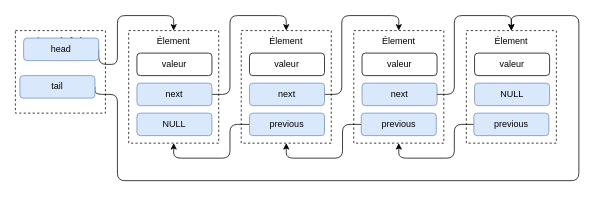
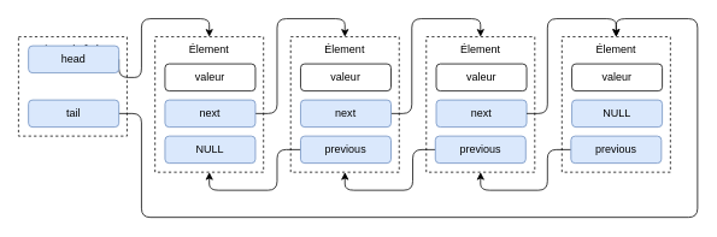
  <mxCell id="0" />
  <mxCell id="1" parent="0" />
  <mxCell id="2" value="Liste Chaînée" style="rounded=0;whiteSpace=wrap;html=1;verticalAlign=top;dashed=1;" vertex="1" parent="1"><mxGeometry x="20" y="40" width="120" height="110" as="geometry" /></mxCell>
  <mxCell id="3" style="edgeStyle=orthogonalEdgeStyle;rounded=1;orthogonalLoop=1;jettySize=auto;html=1;exitX=1;exitY=0.5;exitDx=0;exitDy=0;entryX=0.5;entryY=0;entryDx=0;entryDy=0;curved=0;" edge="1" parent="1" source="4" target="7"><mxGeometry relative="1" as="geometry"><Array as="points"><mxPoint x="156" y="85" /><mxPoint x="156" y="20" /><mxPoint x="231" y="20" /></Array></mxGeometry></mxCell>
  <mxCell id="4" value="head" style="rounded=1;whiteSpace=wrap;html=1;fillColor=#dae8fc;strokeColor=#6c8ebf;" vertex="1" parent="1"><mxGeometry x="31" y="50" width="100" height="30" as="geometry" /></mxCell>
  <mxCell id="5" style="edgeStyle=orthogonalEdgeStyle;rounded=1;orthogonalLoop=1;jettySize=auto;html=1;exitX=1;exitY=0.5;exitDx=0;exitDy=0;entryX=0.5;entryY=0;entryDx=0;entryDy=0;curved=0;" edge="1" parent="1" source="6" target="18"><mxGeometry relative="1" as="geometry"><Array as="points"><mxPoint x="156" y="125" /><mxPoint x="156" y="240" /><mxPoint x="771" y="240" /><mxPoint x="771" y="20" /><mxPoint x="681" y="20" /></Array></mxGeometry></mxCell>
- <mxCell id="6" value="tail" style="rounded=1;whiteSpace=wrap;html=1;fillColor=#dae8fc;strokeColor=#6c8ebf;" vertex="1" parent="1"><mxGeometry x="26" y="100" width="100" height="30" as="geometry" /></mxCell>
+ <mxCell id="6" value="tail" style="rounded=1;whiteSpace=wrap;html=1;fillColor=#dae8fc;strokeColor=#6c8ebf;" vertex="1" parent="1"><mxGeometry x="31" y="110" width="100" height="30" as="geometry" /></mxCell>
  <mxCell id="7" value="Élement" style="rounded=0;whiteSpace=wrap;html=1;verticalAlign=top;dashed=1;" vertex="1" parent="1"><mxGeometry x="171" y="40" width="120" height="150" as="geometry" /></mxCell>
  <mxCell id="8" value="valeur" style="rounded=1;whiteSpace=wrap;html=1;" vertex="1" parent="1"><mxGeometry x="182" y="70" width="100" height="30" as="geometry" /></mxCell>
  <mxCell id="9" style="edgeStyle=orthogonalEdgeStyle;rounded=1;orthogonalLoop=1;jettySize=auto;html=1;exitX=1;exitY=0.5;exitDx=0;exitDy=0;entryX=0.5;entryY=0;entryDx=0;entryDy=0;curved=0;" edge="1" parent="1" source="10" target="11"><mxGeometry relative="1" as="geometry"><Array as="points"><mxPoint x="306" y="125" /><mxPoint x="306" y="20" /><mxPoint x="381" y="20" /></Array></mxGeometry></mxCell>
  <mxCell id="10" value="next" style="rounded=1;whiteSpace=wrap;html=1;fillColor=#dae8fc;strokeColor=#6c8ebf;" vertex="1" parent="1"><mxGeometry x="182" y="110" width="100" height="30" as="geometry" /></mxCell>
  <mxCell id="11" value="Élement" style="rounded=0;whiteSpace=wrap;html=1;verticalAlign=top;dashed=1;" vertex="1" parent="1"><mxGeometry x="321" y="40" width="120" height="150" as="geometry" /></mxCell>
  <mxCell id="12" value="valeur" style="rounded=1;whiteSpace=wrap;html=1;" vertex="1" parent="1"><mxGeometry x="332" y="70" width="100" height="30" as="geometry" /></mxCell>
  <mxCell id="13" style="edgeStyle=orthogonalEdgeStyle;rounded=1;orthogonalLoop=1;jettySize=auto;html=1;exitX=1;exitY=0.5;exitDx=0;exitDy=0;entryX=0.5;entryY=0;entryDx=0;entryDy=0;curved=0;" edge="1" parent="1" source="14" target="15"><mxGeometry relative="1" as="geometry"><Array as="points"><mxPoint x="455" y="125" /><mxPoint x="455" y="20" /><mxPoint x="531" y="20" /></Array></mxGeometry></mxCell>
  <mxCell id="14" value="next" style="rounded=1;whiteSpace=wrap;html=1;fillColor=#dae8fc;strokeColor=#6c8ebf;" vertex="1" parent="1"><mxGeometry x="332" y="110" width="100" height="30" as="geometry" /></mxCell>
  <mxCell id="15" value="Élement" style="rounded=0;whiteSpace=wrap;html=1;verticalAlign=top;dashed=1;" vertex="1" parent="1"><mxGeometry x="471" y="40" width="120" height="150" as="geometry" /></mxCell>
  <mxCell id="16" value="valeur" style="rounded=1;whiteSpace=wrap;html=1;" vertex="1" parent="1"><mxGeometry x="482" y="70" width="100" height="30" as="geometry" /></mxCell>
  <mxCell id="17" value="next" style="rounded=1;whiteSpace=wrap;html=1;fillColor=#dae8fc;strokeColor=#6c8ebf;" vertex="1" parent="1"><mxGeometry x="482" y="110" width="100" height="30" as="geometry" /></mxCell>
  <mxCell id="18" value="Élement" style="rounded=0;whiteSpace=wrap;html=1;verticalAlign=top;dashed=1;" vertex="1" parent="1"><mxGeometry x="621" y="40" width="120" height="150" as="geometry" /></mxCell>
  <mxCell id="19" value="valeur" style="rounded=1;whiteSpace=wrap;html=1;" vertex="1" parent="1"><mxGeometry x="632" y="70" width="100" height="30" as="geometry" /></mxCell>
  <mxCell id="20" value="NULL" style="rounded=1;whiteSpace=wrap;html=1;fillColor=#dae8fc;strokeColor=#6c8ebf;" vertex="1" parent="1"><mxGeometry x="632" y="110" width="100" height="30" as="geometry" /></mxCell>
  <mxCell id="21" style="edgeStyle=orthogonalEdgeStyle;rounded=1;orthogonalLoop=1;jettySize=auto;html=1;exitX=1;exitY=0.5;exitDx=0;exitDy=0;entryX=0.5;entryY=0;entryDx=0;entryDy=0;curved=0;" edge="1" parent="1" source="17" target="18"><mxGeometry relative="1" as="geometry"><Array as="points"><mxPoint x="605" y="125" /><mxPoint x="605" y="20" /><mxPoint x="681" y="20" /></Array></mxGeometry></mxCell>
  <mxCell id="22" value="NULL" style="rounded=1;whiteSpace=wrap;html=1;fillColor=#dae8fc;strokeColor=#6c8ebf;" vertex="1" parent="1"><mxGeometry x="182" y="150" width="100" height="30" as="geometry" /></mxCell>
  <mxCell id="23" style="edgeStyle=orthogonalEdgeStyle;rounded=1;orthogonalLoop=1;jettySize=auto;html=1;exitX=0;exitY=0.5;exitDx=0;exitDy=0;entryX=0.5;entryY=1;entryDx=0;entryDy=0;curved=0;" edge="1" parent="1" source="24" target="7"><mxGeometry relative="1" as="geometry"><Array as="points"><mxPoint x="306" y="165" /><mxPoint x="306" y="210" /><mxPoint x="231" y="210" /></Array></mxGeometry></mxCell>
  <mxCell id="24" value="previous" style="rounded=1;whiteSpace=wrap;html=1;fillColor=#dae8fc;strokeColor=#6c8ebf;" vertex="1" parent="1"><mxGeometry x="332" y="150" width="100" height="30" as="geometry" /></mxCell>
  <mxCell id="25" style="edgeStyle=orthogonalEdgeStyle;rounded=1;orthogonalLoop=1;jettySize=auto;html=1;exitX=0;exitY=0.5;exitDx=0;exitDy=0;entryX=0.5;entryY=1;entryDx=0;entryDy=0;curved=0;" edge="1" parent="1" source="26" target="11"><mxGeometry relative="1" as="geometry"><Array as="points"><mxPoint x="456" y="165" /><mxPoint x="456" y="210" /><mxPoint x="381" y="210" /></Array></mxGeometry></mxCell>
  <mxCell id="26" value="previous" style="rounded=1;whiteSpace=wrap;html=1;fillColor=#dae8fc;strokeColor=#6c8ebf;" vertex="1" parent="1"><mxGeometry x="481" y="150" width="100" height="30" as="geometry" /></mxCell>
  <mxCell id="27" style="edgeStyle=orthogonalEdgeStyle;rounded=1;orthogonalLoop=1;jettySize=auto;html=1;exitX=0;exitY=0.5;exitDx=0;exitDy=0;entryX=0.5;entryY=1;entryDx=0;entryDy=0;curved=0;" edge="1" parent="1" source="28" target="15"><mxGeometry relative="1" as="geometry"><Array as="points"><mxPoint x="605" y="165" /><mxPoint x="605" y="210" /><mxPoint x="531" y="210" /></Array></mxGeometry></mxCell>
  <mxCell id="28" value="previous" style="rounded=1;whiteSpace=wrap;html=1;fillColor=#dae8fc;strokeColor=#6c8ebf;" vertex="1" parent="1"><mxGeometry x="631" y="150" width="100" height="30" as="geometry" /></mxCell>
